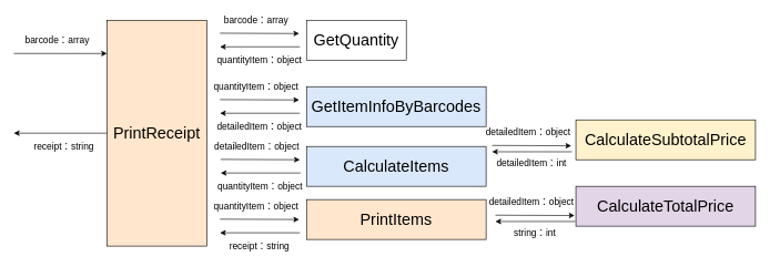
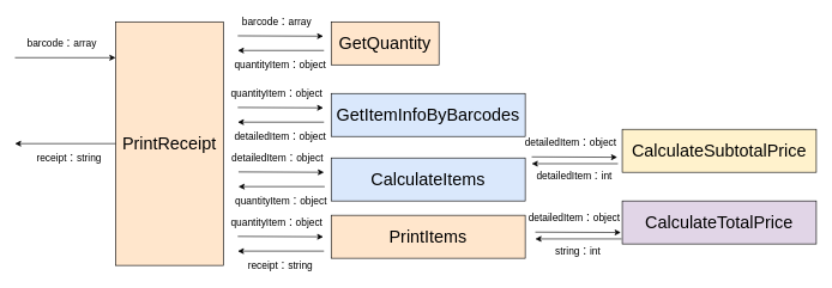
  <mxCell id="0" />
  <mxCell id="1" parent="0" />
  <mxCell id="2" value="&lt;font style=&quot;font-size: 24px&quot;&gt;PrintReceipt&lt;/font&gt;" style="rounded=0;whiteSpace=wrap;html=1;fillColor=#ffe6cc;" vertex="1" parent="1"><mxGeometry x="160" y="30" width="150" height="340" as="geometry" /></mxCell>
  <mxCell id="3" value="" style="endArrow=classic;html=1;entryX=-0.016;entryY=0.817;entryDx=0;entryDy=0;entryPerimeter=0;" edge="1" parent="1"><mxGeometry width="50" height="50" relative="1" as="geometry"><mxPoint x="20" y="80" as="sourcePoint" /><mxPoint x="160" y="80.06" as="targetPoint" /></mxGeometry></mxCell>
  <mxCell id="4" value="&lt;font&gt;&lt;span style=&quot;font-size: 14px&quot;&gt;barcode：array&lt;/span&gt;&lt;br&gt;&lt;/font&gt;" style="text;html=1;resizable=0;autosize=1;align=center;verticalAlign=middle;points=[];fillColor=none;strokeColor=none;rounded=0;" vertex="1" parent="1"><mxGeometry x="30" y="50" width="110" height="20" as="geometry" /></mxCell>
  <mxCell id="5" value="" style="endArrow=classic;html=1;exitX=0;exitY=0.25;exitDx=0;exitDy=0;" edge="1" parent="1"><mxGeometry width="50" height="50" relative="1" as="geometry"><mxPoint x="160" y="200" as="sourcePoint" /><mxPoint x="20" y="200" as="targetPoint" /></mxGeometry></mxCell>
  <mxCell id="6" value="&lt;font&gt;&lt;font style=&quot;font-size: 14px&quot;&gt;receipt：string&lt;/font&gt;&lt;br&gt;&lt;/font&gt;" style="text;html=1;resizable=0;autosize=1;align=center;verticalAlign=middle;points=[];fillColor=none;strokeColor=none;rounded=0;" vertex="1" parent="1"><mxGeometry x="40" y="210" width="110" height="20" as="geometry" /></mxCell>
- <mxCell id="7" value="&lt;font style=&quot;font-size: 24px&quot;&gt;GetQuantity&lt;/font&gt;" style="rounded=0;whiteSpace=wrap;html=1;" vertex="1" parent="1"><mxGeometry x="460" y="30" width="150" height="60" as="geometry" /></mxCell>
+ <mxCell id="7" value="&lt;font style=&quot;font-size: 24px&quot;&gt;GetQuantity&lt;/font&gt;" style="rounded=0;whiteSpace=wrap;html=1;fillColor=#ffe6cc;" vertex="1" parent="1"><mxGeometry x="460" y="30" width="150" height="60" as="geometry" /></mxCell>
  <mxCell id="8" value="" style="endArrow=classic;html=1;" edge="1" parent="1"><mxGeometry width="50" height="50" relative="1" as="geometry"><mxPoint x="330" y="49.5" as="sourcePoint" /><mxPoint x="449" y="50" as="targetPoint" /></mxGeometry></mxCell>
  <mxCell id="9" value="" style="endArrow=classic;html=1;" edge="1" parent="1"><mxGeometry width="50" height="50" relative="1" as="geometry"><mxPoint x="450" y="70" as="sourcePoint" /><mxPoint x="330" y="70" as="targetPoint" /></mxGeometry></mxCell>
  <mxCell id="10" value="&lt;font&gt;&lt;span style=&quot;font-size: 14px&quot;&gt;barcode：array&lt;/span&gt;&lt;br&gt;&lt;/font&gt;" style="text;html=1;resizable=0;autosize=1;align=center;verticalAlign=middle;points=[];fillColor=none;strokeColor=none;rounded=0;" vertex="1" parent="1"><mxGeometry x="329" y="20" width="110" height="20" as="geometry" /></mxCell>
  <mxCell id="11" value="&lt;font&gt;&lt;span style=&quot;font-size: 14px&quot;&gt;quantityItem：object&lt;/span&gt;&lt;br&gt;&lt;/font&gt;" style="text;html=1;resizable=0;autosize=1;align=center;verticalAlign=middle;points=[];fillColor=none;strokeColor=none;rounded=0;" vertex="1" parent="1"><mxGeometry x="319" y="80" width="140" height="20" as="geometry" /></mxCell>
  <mxCell id="12" value="&lt;font style=&quot;font-size: 24px&quot;&gt;GetItemInfoByBarcodes&lt;/font&gt;" style="rounded=0;whiteSpace=wrap;html=1;fillColor=#dae8fc;" vertex="1" parent="1"><mxGeometry x="460" y="130" width="270" height="60" as="geometry" /></mxCell>
  <mxCell id="13" value="" style="endArrow=classic;html=1;" edge="1" parent="1"><mxGeometry width="50" height="50" relative="1" as="geometry"><mxPoint x="330" y="149.5" as="sourcePoint" /><mxPoint x="449" y="150" as="targetPoint" /></mxGeometry></mxCell>
  <mxCell id="14" value="" style="endArrow=classic;html=1;" edge="1" parent="1"><mxGeometry width="50" height="50" relative="1" as="geometry"><mxPoint x="450" y="170" as="sourcePoint" /><mxPoint x="330" y="170" as="targetPoint" /></mxGeometry></mxCell>
  <mxCell id="15" value="&lt;font&gt;&lt;span style=&quot;font-size: 14px&quot;&gt;quantityItem：object&lt;/span&gt;&lt;br&gt;&lt;/font&gt;" style="text;html=1;resizable=0;autosize=1;align=center;verticalAlign=middle;points=[];fillColor=none;strokeColor=none;rounded=0;" vertex="1" parent="1"><mxGeometry x="314" y="120" width="140" height="20" as="geometry" /></mxCell>
  <mxCell id="16" value="&lt;font&gt;&lt;span style=&quot;font-size: 14px&quot;&gt;detailedItem：object&lt;/span&gt;&lt;br&gt;&lt;/font&gt;" style="text;html=1;resizable=0;autosize=1;align=center;verticalAlign=middle;points=[];fillColor=none;strokeColor=none;rounded=0;" vertex="1" parent="1"><mxGeometry x="319" y="180" width="140" height="20" as="geometry" /></mxCell>
  <mxCell id="17" value="&lt;font style=&quot;font-size: 24px&quot;&gt;CalculateItems&lt;/font&gt;" style="rounded=0;whiteSpace=wrap;html=1;fillColor=#dae8fc;" vertex="1" parent="1"><mxGeometry x="460" y="220" width="270" height="60" as="geometry" /></mxCell>
  <mxCell id="18" value="" style="endArrow=classic;html=1;" edge="1" parent="1"><mxGeometry width="50" height="50" relative="1" as="geometry"><mxPoint x="331" y="239.5" as="sourcePoint" /><mxPoint x="450" y="240" as="targetPoint" /></mxGeometry></mxCell>
  <mxCell id="19" value="" style="endArrow=classic;html=1;" edge="1" parent="1"><mxGeometry width="50" height="50" relative="1" as="geometry"><mxPoint x="451" y="260" as="sourcePoint" /><mxPoint x="331" y="260" as="targetPoint" /></mxGeometry></mxCell>
  <mxCell id="20" value="&lt;font&gt;&lt;span style=&quot;font-size: 14px&quot;&gt;detailedItem：object&lt;/span&gt;&lt;br&gt;&lt;/font&gt;" style="text;html=1;resizable=0;autosize=1;align=center;verticalAlign=middle;points=[];fillColor=none;strokeColor=none;rounded=0;" vertex="1" parent="1"><mxGeometry x="315" y="210" width="140" height="20" as="geometry" /></mxCell>
  <mxCell id="21" value="&lt;font&gt;&lt;span style=&quot;font-size: 14px&quot;&gt;quantityItem：object&lt;/span&gt;&lt;br&gt;&lt;/font&gt;" style="text;html=1;resizable=0;autosize=1;align=center;verticalAlign=middle;points=[];fillColor=none;strokeColor=none;rounded=0;" vertex="1" parent="1"><mxGeometry x="320" y="270" width="140" height="20" as="geometry" /></mxCell>
  <mxCell id="22" value="&lt;font style=&quot;font-size: 24px&quot;&gt;PrintItems&lt;/font&gt;" style="rounded=0;whiteSpace=wrap;html=1;fillColor=#ffe6cc;" vertex="1" parent="1"><mxGeometry x="460" y="300" width="270" height="60" as="geometry" /></mxCell>
  <mxCell id="23" value="" style="endArrow=classic;html=1;" edge="1" parent="1"><mxGeometry width="50" height="50" relative="1" as="geometry"><mxPoint x="330" y="329.5" as="sourcePoint" /><mxPoint x="449" y="330" as="targetPoint" /></mxGeometry></mxCell>
  <mxCell id="24" value="" style="endArrow=classic;html=1;" edge="1" parent="1"><mxGeometry width="50" height="50" relative="1" as="geometry"><mxPoint x="450" y="350" as="sourcePoint" /><mxPoint x="330" y="350" as="targetPoint" /></mxGeometry></mxCell>
  <mxCell id="25" value="&lt;font&gt;&lt;span style=&quot;font-size: 14px&quot;&gt;quantityItem：object&lt;/span&gt;&lt;br&gt;&lt;/font&gt;" style="text;html=1;resizable=0;autosize=1;align=center;verticalAlign=middle;points=[];fillColor=none;strokeColor=none;rounded=0;" vertex="1" parent="1"><mxGeometry x="314" y="300" width="140" height="20" as="geometry" /></mxCell>
  <mxCell id="26" value="&lt;font&gt;&lt;span style=&quot;font-size: 14px&quot;&gt;receipt：string&lt;/span&gt;&lt;br&gt;&lt;/font&gt;" style="text;html=1;resizable=0;autosize=1;align=center;verticalAlign=middle;points=[];fillColor=none;strokeColor=none;rounded=0;" vertex="1" parent="1"><mxGeometry x="334" y="360" width="110" height="20" as="geometry" /></mxCell>
  <mxCell id="27" value="&lt;font style=&quot;font-size: 24px&quot;&gt;CalculateSubtotalPrice&lt;/font&gt;" style="rounded=0;whiteSpace=wrap;html=1;fillColor=#fff2cc;" vertex="1" parent="1"><mxGeometry x="865" y="180" width="270" height="60" as="geometry" /></mxCell>
  <mxCell id="28" value="&lt;font style=&quot;font-size: 24px&quot;&gt;CalculateTotalPrice&lt;/font&gt;" style="rounded=0;whiteSpace=wrap;html=1;fillColor=#e1d5e7;" vertex="1" parent="1"><mxGeometry x="865" y="280" width="270" height="60" as="geometry" /></mxCell>
  <mxCell id="29" value="" style="endArrow=classic;html=1;" edge="1" parent="1"><mxGeometry width="50" height="50" relative="1" as="geometry"><mxPoint x="739" y="218.5" as="sourcePoint" /><mxPoint x="858" y="219" as="targetPoint" /></mxGeometry></mxCell>
  <mxCell id="30" value="" style="endArrow=classic;html=1;" edge="1" parent="1"><mxGeometry width="50" height="50" relative="1" as="geometry"><mxPoint x="859" y="228" as="sourcePoint" /><mxPoint x="739" y="228" as="targetPoint" /></mxGeometry></mxCell>
  <mxCell id="31" value="&lt;font&gt;&lt;span style=&quot;font-size: 14px&quot;&gt;detailedItem：object&lt;/span&gt;&lt;br&gt;&lt;/font&gt;" style="text;html=1;resizable=0;autosize=1;align=center;verticalAlign=middle;points=[];fillColor=none;strokeColor=none;rounded=0;" vertex="1" parent="1"><mxGeometry x="723" y="188" width="140" height="20" as="geometry" /></mxCell>
  <mxCell id="32" value="&lt;font&gt;&lt;span style=&quot;font-size: 14px&quot;&gt;detailedItem：int&lt;/span&gt;&lt;br&gt;&lt;/font&gt;" style="text;html=1;resizable=0;autosize=1;align=center;verticalAlign=middle;points=[];fillColor=none;strokeColor=none;rounded=0;" vertex="1" parent="1"><mxGeometry x="738" y="235" width="120" height="20" as="geometry" /></mxCell>
  <mxCell id="33" value="" style="endArrow=classic;html=1;" edge="1" parent="1"><mxGeometry width="50" height="50" relative="1" as="geometry"><mxPoint x="744" y="323.5" as="sourcePoint" /><mxPoint x="863" y="324" as="targetPoint" /></mxGeometry></mxCell>
  <mxCell id="34" value="" style="endArrow=classic;html=1;" edge="1" parent="1"><mxGeometry width="50" height="50" relative="1" as="geometry"><mxPoint x="864" y="333" as="sourcePoint" /><mxPoint x="744" y="333" as="targetPoint" /></mxGeometry></mxCell>
  <mxCell id="35" value="&lt;font&gt;&lt;span style=&quot;font-size: 14px&quot;&gt;detailedItem：object&lt;/span&gt;&lt;br&gt;&lt;/font&gt;" style="text;html=1;resizable=0;autosize=1;align=center;verticalAlign=middle;points=[];fillColor=none;strokeColor=none;rounded=0;" vertex="1" parent="1"><mxGeometry x="728" y="293" width="140" height="20" as="geometry" /></mxCell>
  <mxCell id="36" value="&lt;font&gt;&lt;span style=&quot;font-size: 14px&quot;&gt;string：int&lt;/span&gt;&lt;br&gt;&lt;/font&gt;" style="text;html=1;resizable=0;autosize=1;align=center;verticalAlign=middle;points=[];fillColor=none;strokeColor=none;rounded=0;" vertex="1" parent="1"><mxGeometry x="753" y="340" width="100" height="20" as="geometry" /></mxCell>
